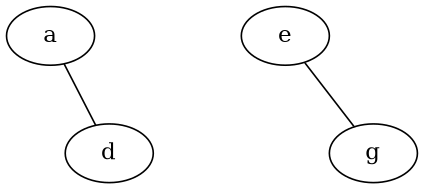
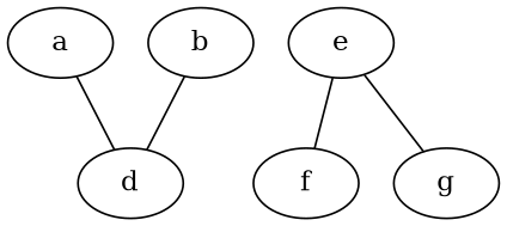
  graph {
    a
    d
+   b
    e
+   f
    g
    a -- d
+   b -- d
+   e -- f
    e -- g
  }
